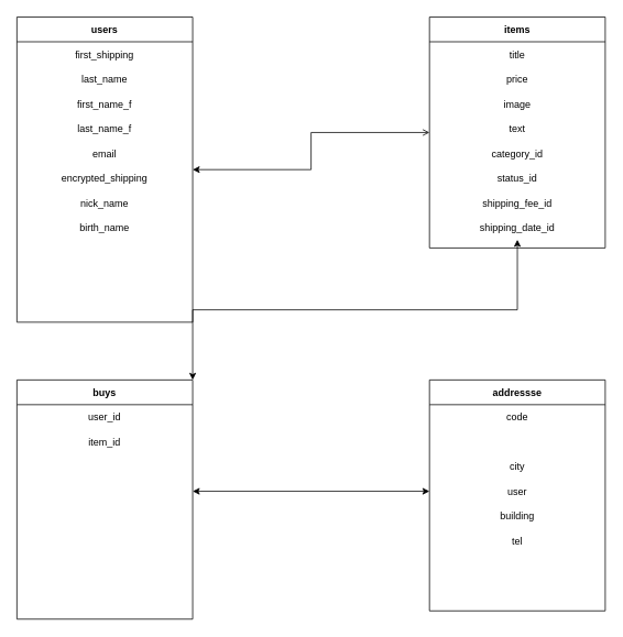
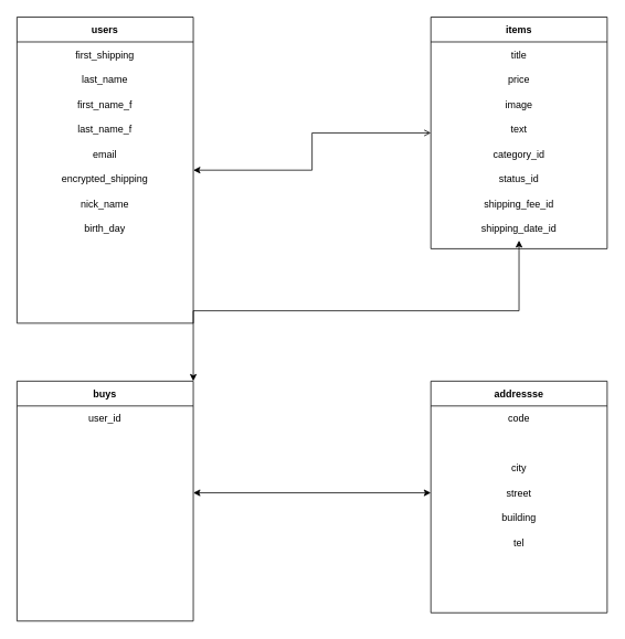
  <mxCell id="0" />
  <mxCell id="1" parent="0" />
  <mxCell id="2" value="" style="edgeStyle=orthogonalEdgeStyle;rounded=0;orthogonalLoop=1;jettySize=auto;html=1;startArrow=classic;startFill=1;endArrow=open;" edge="1" parent="1" source="3" target="26"><mxGeometry relative="1" as="geometry" /></mxCell>
  <mxCell id="3" value="users" style="shape=table;startSize=30;container=1;collapsible=1;childLayout=tableLayout;fixedRows=1;rowLines=0;fontStyle=1;align=center;resizeLast=1;" vertex="1" parent="1"><mxGeometry x="20" y="20" width="213" height="370" as="geometry" /></mxCell>
  <mxCell id="4" style="shape=partialRectangle;collapsible=0;dropTarget=0;pointerEvents=0;fillColor=none;top=0;left=0;bottom=0;right=0;points=[[0,0.5],[1,0.5]];portConstraint=eastwest;" vertex="1" parent="3"><mxGeometry y="30" width="213" height="30" as="geometry" /></mxCell>
  <mxCell id="5" value="first_shipping" style="shape=partialRectangle;connectable=0;fillColor=none;top=0;left=0;bottom=0;right=0;editable=1;overflow=hidden;align=center;" vertex="1" parent="4"><mxGeometry width="213" height="30" as="geometry" /></mxCell>
  <mxCell id="6" style="shape=partialRectangle;collapsible=0;dropTarget=0;pointerEvents=0;fillColor=none;top=0;left=0;bottom=0;right=0;points=[[0,0.5],[1,0.5]];portConstraint=eastwest;" vertex="1" parent="3"><mxGeometry y="60" width="213" height="30" as="geometry" /></mxCell>
  <mxCell id="7" value="last_name" style="shape=partialRectangle;connectable=0;fillColor=none;top=0;left=0;bottom=0;right=0;editable=1;overflow=hidden;align=center;" vertex="1" parent="6"><mxGeometry width="213" height="30" as="geometry" /></mxCell>
  <mxCell id="8" value="" style="shape=partialRectangle;collapsible=0;dropTarget=0;pointerEvents=0;fillColor=none;top=0;left=0;bottom=0;right=0;points=[[0,0.5],[1,0.5]];portConstraint=eastwest;" vertex="1" parent="3"><mxGeometry y="90" width="213" height="30" as="geometry" /></mxCell>
  <mxCell id="9" value="first_name_f" style="shape=partialRectangle;connectable=0;fillColor=none;top=0;left=0;bottom=0;right=0;editable=1;overflow=hidden;align=center;" vertex="1" parent="8"><mxGeometry width="213" height="30" as="geometry" /></mxCell>
  <mxCell id="10" style="shape=partialRectangle;collapsible=0;dropTarget=0;pointerEvents=0;fillColor=none;top=0;left=0;bottom=0;right=0;points=[[0,0.5],[1,0.5]];portConstraint=eastwest;" vertex="1" parent="3"><mxGeometry y="120" width="213" height="30" as="geometry" /></mxCell>
  <mxCell id="11" value="last_name_f" style="shape=partialRectangle;connectable=0;fillColor=none;top=0;left=0;bottom=0;right=0;editable=1;overflow=hidden;align=center;" vertex="1" parent="10"><mxGeometry width="213" height="30" as="geometry" /></mxCell>
  <mxCell id="12" value="" style="shape=partialRectangle;collapsible=0;dropTarget=0;pointerEvents=0;fillColor=none;top=0;left=0;bottom=0;right=0;points=[[0,0.5],[1,0.5]];portConstraint=eastwest;" vertex="1" parent="3"><mxGeometry y="150" width="213" height="30" as="geometry" /></mxCell>
  <mxCell id="13" value="email" style="shape=partialRectangle;connectable=0;fillColor=none;top=0;left=0;bottom=0;right=0;editable=1;overflow=hidden;" vertex="1" parent="12"><mxGeometry width="213" height="30" as="geometry" /></mxCell>
  <mxCell id="14" style="shape=partialRectangle;collapsible=0;dropTarget=0;pointerEvents=0;fillColor=none;top=0;left=0;bottom=0;right=0;points=[[0,0.5],[1,0.5]];portConstraint=eastwest;" vertex="1" parent="3"><mxGeometry y="180" width="213" height="30" as="geometry" /></mxCell>
  <mxCell id="15" value="encrypted_shipping" style="shape=partialRectangle;connectable=0;fillColor=none;top=0;left=0;bottom=0;right=0;fontStyle=0;overflow=hidden;" vertex="1" parent="14"><mxGeometry width="213" height="30" as="geometry" /></mxCell>
  <mxCell id="16" style="shape=partialRectangle;collapsible=0;dropTarget=0;pointerEvents=0;fillColor=none;top=0;left=0;bottom=0;right=0;points=[[0,0.5],[1,0.5]];portConstraint=eastwest;" vertex="1" parent="3"><mxGeometry y="210" width="213" height="30" as="geometry" /></mxCell>
  <mxCell id="17" value="nick_name" style="shape=partialRectangle;connectable=0;fillColor=none;top=0;left=0;bottom=0;right=0;fontStyle=0;overflow=hidden;" vertex="1" parent="16"><mxGeometry width="213" height="30" as="geometry" /></mxCell>
  <mxCell id="18" style="shape=partialRectangle;collapsible=0;dropTarget=0;pointerEvents=0;fillColor=none;top=0;left=0;bottom=0;right=0;points=[[0,0.5],[1,0.5]];portConstraint=eastwest;" vertex="1" parent="3"><mxGeometry y="240" width="213" height="30" as="geometry" /></mxCell>
- <mxCell id="19" value="birth_name" style="shape=partialRectangle;connectable=0;fillColor=none;top=0;left=0;bottom=0;right=0;fontStyle=0;overflow=hidden;" vertex="1" parent="18"><mxGeometry width="213" height="30" as="geometry" /></mxCell>
+ <mxCell id="19" value="birth_day" style="shape=partialRectangle;connectable=0;fillColor=none;top=0;left=0;bottom=0;right=0;fontStyle=0;overflow=hidden;" vertex="1" parent="18"><mxGeometry width="213" height="30" as="geometry" /></mxCell>
  <mxCell id="20" value="" style="shape=partialRectangle;collapsible=0;dropTarget=0;pointerEvents=0;fillColor=none;top=0;left=0;bottom=0;right=0;points=[[0,0.5],[1,0.5]];portConstraint=eastwest;" vertex="1" parent="3"><mxGeometry y="270" width="213" height="30" as="geometry" /></mxCell>
  <mxCell id="21" value="" style="shape=partialRectangle;connectable=0;fillColor=none;top=0;left=0;bottom=0;right=0;fontStyle=0;overflow=hidden;" vertex="1" parent="20"><mxGeometry width="213" height="30" as="geometry" /></mxCell>
  <mxCell id="22" style="shape=partialRectangle;collapsible=0;dropTarget=0;pointerEvents=0;fillColor=none;top=0;left=0;bottom=0;right=0;points=[[0,0.5],[1,0.5]];portConstraint=eastwest;" vertex="1" parent="3"><mxGeometry y="300" width="213" height="30" as="geometry" /></mxCell>
  <mxCell id="23" value="" style="shape=partialRectangle;connectable=0;fillColor=none;top=0;left=0;bottom=0;right=0;fontStyle=0;overflow=hidden;" vertex="1" parent="22"><mxGeometry width="213" height="30" as="geometry" /></mxCell>
  <mxCell id="24" style="shape=partialRectangle;collapsible=0;dropTarget=0;pointerEvents=0;fillColor=none;top=0;left=0;bottom=0;right=0;points=[[0,0.5],[1,0.5]];portConstraint=eastwest;" vertex="1" parent="3"><mxGeometry y="330" width="213" height="30" as="geometry" /></mxCell>
  <mxCell id="25" style="shape=partialRectangle;connectable=0;fillColor=none;top=0;left=0;bottom=0;right=0;fontStyle=1;overflow=hidden;" vertex="1" parent="24"><mxGeometry width="213" height="30" as="geometry" /></mxCell>
  <mxCell id="26" value="items" style="shape=table;startSize=30;container=1;collapsible=1;childLayout=tableLayout;fixedRows=1;rowLines=0;fontStyle=1;align=center;resizeLast=1;" vertex="1" parent="1"><mxGeometry x="520" y="20" width="213" height="280" as="geometry" /></mxCell>
  <mxCell id="27" value="" style="shape=partialRectangle;collapsible=0;dropTarget=0;pointerEvents=0;fillColor=none;top=0;left=0;bottom=0;right=0;points=[[0,0.5],[1,0.5]];portConstraint=eastwest;" vertex="1" parent="26"><mxGeometry y="30" width="213" height="30" as="geometry" /></mxCell>
  <mxCell id="28" value="title" style="shape=partialRectangle;connectable=0;fillColor=none;top=0;left=0;bottom=0;right=0;editable=1;overflow=hidden;" vertex="1" parent="27"><mxGeometry width="213" height="30" as="geometry" /></mxCell>
  <mxCell id="29" value="" style="shape=partialRectangle;collapsible=0;dropTarget=0;pointerEvents=0;fillColor=none;top=0;left=0;bottom=0;right=0;points=[[0,0.5],[1,0.5]];portConstraint=eastwest;" vertex="1" parent="26"><mxGeometry y="60" width="213" height="30" as="geometry" /></mxCell>
  <mxCell id="30" value="price" style="shape=partialRectangle;connectable=0;fillColor=none;top=0;left=0;bottom=0;right=0;editable=1;overflow=hidden;" vertex="1" parent="29"><mxGeometry width="213" height="30" as="geometry" /></mxCell>
  <mxCell id="31" value="" style="shape=partialRectangle;collapsible=0;dropTarget=0;pointerEvents=0;fillColor=none;top=0;left=0;bottom=0;right=0;points=[[0,0.5],[1,0.5]];portConstraint=eastwest;" vertex="1" parent="26"><mxGeometry y="90" width="213" height="30" as="geometry" /></mxCell>
  <mxCell id="32" value="image" style="shape=partialRectangle;connectable=0;fillColor=none;top=0;left=0;bottom=0;right=0;fontStyle=0;overflow=hidden;" vertex="1" parent="31"><mxGeometry width="213" height="30" as="geometry" /></mxCell>
  <mxCell id="33" style="shape=partialRectangle;collapsible=0;dropTarget=0;pointerEvents=0;fillColor=none;top=0;left=0;bottom=0;right=0;points=[[0,0.5],[1,0.5]];portConstraint=eastwest;" vertex="1" parent="26"><mxGeometry y="120" width="213" height="30" as="geometry" /></mxCell>
  <mxCell id="34" value="text" style="shape=partialRectangle;connectable=0;fillColor=none;top=0;left=0;bottom=0;right=0;fontStyle=0;overflow=hidden;" vertex="1" parent="33"><mxGeometry width="213" height="30" as="geometry" /></mxCell>
  <mxCell id="35" style="shape=partialRectangle;collapsible=0;dropTarget=0;pointerEvents=0;fillColor=none;top=0;left=0;bottom=0;right=0;points=[[0,0.5],[1,0.5]];portConstraint=eastwest;" vertex="1" parent="26"><mxGeometry y="150" width="213" height="30" as="geometry" /></mxCell>
  <mxCell id="36" value="category_id" style="shape=partialRectangle;connectable=0;fillColor=none;top=0;left=0;bottom=0;right=0;fontStyle=0;overflow=hidden;" vertex="1" parent="35"><mxGeometry width="213" height="30" as="geometry" /></mxCell>
  <mxCell id="37" style="shape=partialRectangle;collapsible=0;dropTarget=0;pointerEvents=0;fillColor=none;top=0;left=0;bottom=0;right=0;points=[[0,0.5],[1,0.5]];portConstraint=eastwest;" vertex="1" parent="26"><mxGeometry y="180" width="213" height="30" as="geometry" /></mxCell>
  <mxCell id="38" value="status_id" style="shape=partialRectangle;connectable=0;fillColor=none;top=0;left=0;bottom=0;right=0;fontStyle=0;overflow=hidden;" vertex="1" parent="37"><mxGeometry width="213" height="30" as="geometry" /></mxCell>
  <mxCell id="39" style="shape=partialRectangle;collapsible=0;dropTarget=0;pointerEvents=0;fillColor=none;top=0;left=0;bottom=0;right=0;points=[[0,0.5],[1,0.5]];portConstraint=eastwest;" vertex="1" parent="26"><mxGeometry y="210" width="213" height="30" as="geometry" /></mxCell>
  <mxCell id="40" value="shipping_fee_id" style="shape=partialRectangle;connectable=0;fillColor=none;top=0;left=0;bottom=0;right=0;fontStyle=0;overflow=hidden;" vertex="1" parent="39"><mxGeometry width="213" height="30" as="geometry" /></mxCell>
  <mxCell id="41" style="shape=partialRectangle;collapsible=0;dropTarget=0;pointerEvents=0;fillColor=none;top=0;left=0;bottom=0;right=0;points=[[0,0.5],[1,0.5]];portConstraint=eastwest;" vertex="1" parent="26"><mxGeometry y="240" width="213" height="30" as="geometry" /></mxCell>
  <mxCell id="42" value="shipping_date_id" style="shape=partialRectangle;connectable=0;fillColor=none;top=0;left=0;bottom=0;right=0;fontStyle=0;overflow=hidden;" vertex="1" parent="41"><mxGeometry width="213" height="30" as="geometry" /></mxCell>
  <mxCell id="43" value="addressse" style="shape=table;startSize=30;container=1;collapsible=1;childLayout=tableLayout;fixedRows=1;rowLines=0;fontStyle=1;align=center;resizeLast=1;" vertex="1" parent="1"><mxGeometry x="520" y="460" width="213" height="280" as="geometry" /></mxCell>
  <mxCell id="44" value="" style="shape=partialRectangle;collapsible=0;dropTarget=0;pointerEvents=0;fillColor=none;top=0;left=0;bottom=0;right=0;points=[[0,0.5],[1,0.5]];portConstraint=eastwest;" vertex="1" parent="43"><mxGeometry y="30" width="213" height="30" as="geometry" /></mxCell>
  <mxCell id="45" value="code" style="shape=partialRectangle;connectable=0;fillColor=none;top=0;left=0;bottom=0;right=0;editable=1;overflow=hidden;" vertex="1" parent="44"><mxGeometry width="213" height="30" as="geometry" /></mxCell>
  <mxCell id="46" value="" style="shape=partialRectangle;collapsible=0;dropTarget=0;pointerEvents=0;fillColor=none;top=0;left=0;bottom=0;right=0;points=[[0,0.5],[1,0.5]];portConstraint=eastwest;" vertex="1" parent="43"><mxGeometry y="60" width="213" height="30" as="geometry" /></mxCell>
  <mxCell id="47" value="" style="shape=partialRectangle;collapsible=0;dropTarget=0;pointerEvents=0;fillColor=none;top=0;left=0;bottom=0;right=0;points=[[0,0.5],[1,0.5]];portConstraint=eastwest;" vertex="1" parent="43"><mxGeometry y="90" width="213" height="30" as="geometry" /></mxCell>
  <mxCell id="48" value="city" style="shape=partialRectangle;connectable=0;fillColor=none;top=0;left=0;bottom=0;right=0;fontStyle=0;overflow=hidden;" vertex="1" parent="47"><mxGeometry width="213" height="30" as="geometry" /></mxCell>
  <mxCell id="49" style="shape=partialRectangle;collapsible=0;dropTarget=0;pointerEvents=0;fillColor=none;top=0;left=0;bottom=0;right=0;points=[[0,0.5],[1,0.5]];portConstraint=eastwest;" vertex="1" parent="43"><mxGeometry y="120" width="213" height="30" as="geometry" /></mxCell>
- <mxCell id="50" value="user" style="shape=partialRectangle;connectable=0;fillColor=none;top=0;left=0;bottom=0;right=0;fontStyle=0;overflow=hidden;" vertex="1" parent="49"><mxGeometry width="213" height="30" as="geometry" /></mxCell>
+ <mxCell id="50" value="street" style="shape=partialRectangle;connectable=0;fillColor=none;top=0;left=0;bottom=0;right=0;fontStyle=0;overflow=hidden;" vertex="1" parent="49"><mxGeometry width="213" height="30" as="geometry" /></mxCell>
  <mxCell id="51" style="shape=partialRectangle;collapsible=0;dropTarget=0;pointerEvents=0;fillColor=none;top=0;left=0;bottom=0;right=0;points=[[0,0.5],[1,0.5]];portConstraint=eastwest;" vertex="1" parent="43"><mxGeometry y="150" width="213" height="30" as="geometry" /></mxCell>
  <mxCell id="52" value="building" style="shape=partialRectangle;connectable=0;fillColor=none;top=0;left=0;bottom=0;right=0;fontStyle=0;overflow=hidden;" vertex="1" parent="51"><mxGeometry width="213" height="30" as="geometry" /></mxCell>
  <mxCell id="53" style="shape=partialRectangle;collapsible=0;dropTarget=0;pointerEvents=0;fillColor=none;top=0;left=0;bottom=0;right=0;points=[[0,0.5],[1,0.5]];portConstraint=eastwest;" vertex="1" parent="43"><mxGeometry y="180" width="213" height="30" as="geometry" /></mxCell>
  <mxCell id="54" value="tel" style="shape=partialRectangle;connectable=0;fillColor=none;top=0;left=0;bottom=0;right=0;fontStyle=0;overflow=hidden;" vertex="1" parent="53"><mxGeometry width="213" height="30" as="geometry" /></mxCell>
  <mxCell id="55" style="shape=partialRectangle;collapsible=0;dropTarget=0;pointerEvents=0;fillColor=none;top=0;left=0;bottom=0;right=0;points=[[0,0.5],[1,0.5]];portConstraint=eastwest;" vertex="1" parent="43"><mxGeometry y="210" width="213" height="30" as="geometry" /></mxCell>
  <mxCell id="56" style="shape=partialRectangle;connectable=0;fillColor=none;top=0;left=0;bottom=0;right=0;fontStyle=1;overflow=hidden;" vertex="1" parent="55"><mxGeometry width="213" height="30" as="geometry" /></mxCell>
  <mxCell id="57" style="shape=partialRectangle;collapsible=0;dropTarget=0;pointerEvents=0;fillColor=none;top=0;left=0;bottom=0;right=0;points=[[0,0.5],[1,0.5]];portConstraint=eastwest;" vertex="1" parent="43"><mxGeometry y="240" width="213" height="30" as="geometry" /></mxCell>
  <mxCell id="58" style="shape=partialRectangle;connectable=0;fillColor=none;top=0;left=0;bottom=0;right=0;fontStyle=1;overflow=hidden;" vertex="1" parent="57"><mxGeometry width="213" height="30" as="geometry" /></mxCell>
  <mxCell id="59" style="edgeStyle=orthogonalEdgeStyle;rounded=0;orthogonalLoop=1;jettySize=auto;html=1;exitX=1;exitY=0;exitDx=0;exitDy=0;startArrow=classic;startFill=1;" edge="1" parent="1" source="60" target="42"><mxGeometry relative="1" as="geometry" /></mxCell>
  <mxCell id="60" value="buys" style="shape=table;startSize=30;container=1;collapsible=1;childLayout=tableLayout;fixedRows=1;rowLines=0;fontStyle=1;align=center;resizeLast=1;" vertex="1" parent="1"><mxGeometry x="20" y="460" width="213" height="290" as="geometry" /></mxCell>
  <mxCell id="61" value="" style="shape=partialRectangle;collapsible=0;dropTarget=0;pointerEvents=0;fillColor=none;top=0;left=0;bottom=0;right=0;points=[[0,0.5],[1,0.5]];portConstraint=eastwest;" vertex="1" parent="60"><mxGeometry y="30" width="213" height="30" as="geometry" /></mxCell>
  <mxCell id="62" value="user_id" style="shape=partialRectangle;connectable=0;fillColor=none;top=0;left=0;bottom=0;right=0;editable=1;overflow=hidden;" vertex="1" parent="61"><mxGeometry width="213" height="30" as="geometry" /></mxCell>
  <mxCell id="63" value="" style="shape=partialRectangle;collapsible=0;dropTarget=0;pointerEvents=0;fillColor=none;top=0;left=0;bottom=0;right=0;points=[[0,0.5],[1,0.5]];portConstraint=eastwest;" vertex="1" parent="60"><mxGeometry y="60" width="213" height="30" as="geometry" /></mxCell>
- <mxCell id="64" value="item_id" style="shape=partialRectangle;connectable=0;fillColor=none;top=0;left=0;bottom=0;right=0;editable=1;overflow=hidden;" vertex="1" parent="63"><mxGeometry width="213" height="30" as="geometry" /></mxCell>
  <mxCell id="65" value="" style="shape=partialRectangle;collapsible=0;dropTarget=0;pointerEvents=0;fillColor=none;top=0;left=0;bottom=0;right=0;points=[[0,0.5],[1,0.5]];portConstraint=eastwest;fontStyle=0" vertex="1" parent="60"><mxGeometry y="90" width="213" height="30" as="geometry" /></mxCell>
  <mxCell id="66" value="" style="shape=partialRectangle;connectable=0;fillColor=none;top=0;left=0;bottom=0;right=0;fontStyle=0;overflow=hidden;" vertex="1" parent="65"><mxGeometry width="213" height="30" as="geometry" /></mxCell>
  <mxCell id="67" style="shape=partialRectangle;collapsible=0;dropTarget=0;pointerEvents=0;fillColor=none;top=0;left=0;bottom=0;right=0;points=[[0,0.5],[1,0.5]];portConstraint=eastwest;" vertex="1" parent="60"><mxGeometry y="120" width="213" height="30" as="geometry" /></mxCell>
  <mxCell id="68" value="" style="shape=partialRectangle;connectable=0;fillColor=none;top=0;left=0;bottom=0;right=0;fontStyle=0;overflow=hidden;" vertex="1" parent="67"><mxGeometry width="213" height="30" as="geometry" /></mxCell>
  <mxCell id="69" style="shape=partialRectangle;collapsible=0;dropTarget=0;pointerEvents=0;fillColor=none;top=0;left=0;bottom=0;right=0;points=[[0,0.5],[1,0.5]];portConstraint=eastwest;" vertex="1" parent="60"><mxGeometry y="150" width="213" height="40" as="geometry" /></mxCell>
  <mxCell id="70" value="" style="shape=partialRectangle;connectable=0;fillColor=none;top=0;left=0;bottom=0;right=0;fontStyle=0;overflow=hidden;" vertex="1" parent="69"><mxGeometry width="213" height="40" as="geometry" /></mxCell>
  <mxCell id="71" style="shape=partialRectangle;collapsible=0;dropTarget=0;pointerEvents=0;fillColor=none;top=0;left=0;bottom=0;right=0;points=[[0,0.5],[1,0.5]];portConstraint=eastwest;" vertex="1" parent="60"><mxGeometry y="190" width="213" height="30" as="geometry" /></mxCell>
  <mxCell id="72" style="shape=partialRectangle;connectable=0;fillColor=none;top=0;left=0;bottom=0;right=0;fontStyle=1;overflow=hidden;" vertex="1" parent="71"><mxGeometry width="213" height="30" as="geometry" /></mxCell>
  <mxCell id="73" style="shape=partialRectangle;collapsible=0;dropTarget=0;pointerEvents=0;fillColor=none;top=0;left=0;bottom=0;right=0;points=[[0,0.5],[1,0.5]];portConstraint=eastwest;" vertex="1" parent="60"><mxGeometry y="220" width="213" height="30" as="geometry" /></mxCell>
  <mxCell id="74" style="shape=partialRectangle;connectable=0;fillColor=none;top=0;left=0;bottom=0;right=0;fontStyle=1;overflow=hidden;" vertex="1" parent="73"><mxGeometry width="213" height="30" as="geometry" /></mxCell>
  <mxCell id="75" style="shape=partialRectangle;collapsible=0;dropTarget=0;pointerEvents=0;fillColor=none;top=0;left=0;bottom=0;right=0;points=[[0,0.5],[1,0.5]];portConstraint=eastwest;" vertex="1" parent="60"><mxGeometry y="250" width="213" height="30" as="geometry" /></mxCell>
  <mxCell id="76" style="shape=partialRectangle;connectable=0;fillColor=none;top=0;left=0;bottom=0;right=0;fontStyle=1;overflow=hidden;" vertex="1" parent="75"><mxGeometry width="213" height="30" as="geometry" /></mxCell>
  <mxCell id="77" style="edgeStyle=orthogonalEdgeStyle;rounded=0;orthogonalLoop=1;jettySize=auto;html=1;entryX=0;entryY=0.5;entryDx=0;entryDy=0;startArrow=classic;startFill=1;" edge="1" parent="1" source="67" target="49"><mxGeometry relative="1" as="geometry" /></mxCell>
